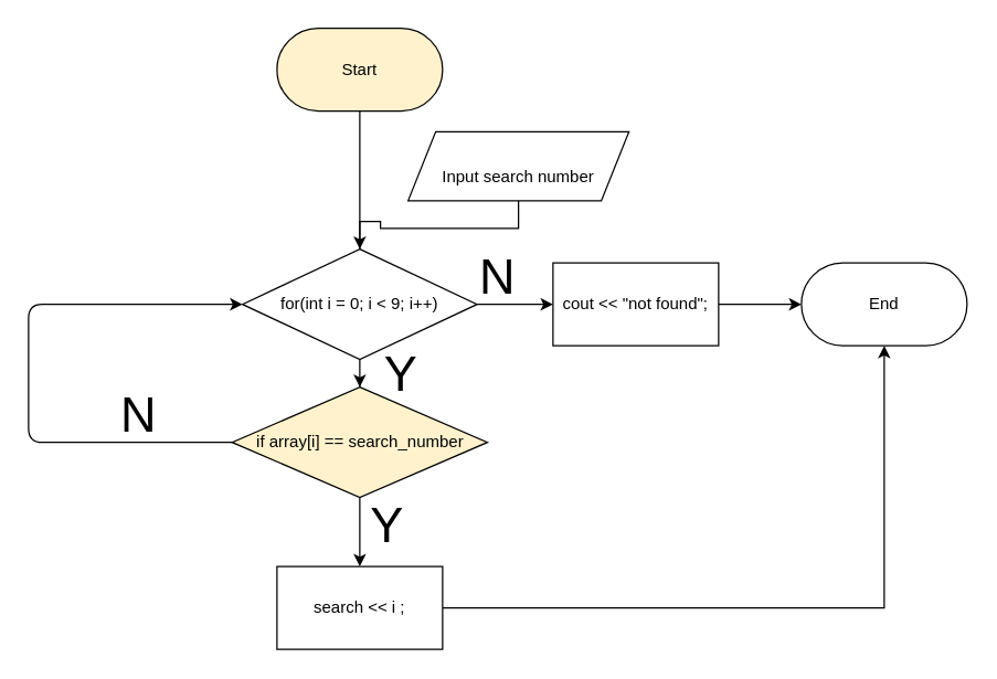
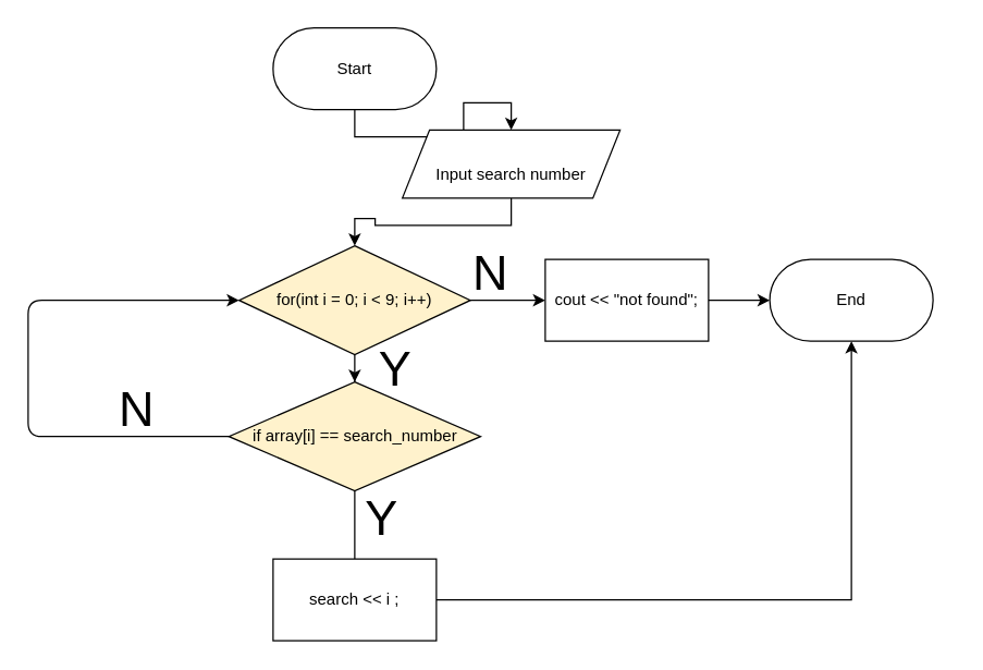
  <mxCell id="0" />
  <mxCell id="1" parent="0" />
- <mxCell id="2" value="" style="edgeStyle=orthogonalEdgeStyle;rounded=0;orthogonalLoop=1;jettySize=auto;html=1;" edge="1" parent="1" source="3" target="8"><mxGeometry relative="1" as="geometry" /></mxCell>
- <mxCell id="3" value="Start" style="rounded=1;whiteSpace=wrap;html=1;arcSize=50;fillColor=#fff2cc;" vertex="1" parent="1"><mxGeometry x="200" y="20" width="120" height="60" as="geometry" /></mxCell>
- <mxCell id="4" value="" style="edgeStyle=orthogonalEdgeStyle;rounded=0;orthogonalLoop=1;jettySize=auto;html=1;endArrow=none;" edge="1" parent="1" source="5" target="8"><mxGeometry relative="1" as="geometry" /></mxCell>
+ <mxCell id="2" value="" style="edgeStyle=orthogonalEdgeStyle;rounded=0;orthogonalLoop=1;jettySize=auto;html=1;" edge="1" parent="1" source="3" target="5"><mxGeometry relative="1" as="geometry" /></mxCell>
+ <mxCell id="3" value="Start" style="rounded=1;whiteSpace=wrap;html=1;arcSize=50;" vertex="1" parent="1"><mxGeometry x="200" y="20" width="120" height="60" as="geometry" /></mxCell>
+ <mxCell id="4" value="" style="edgeStyle=orthogonalEdgeStyle;rounded=0;orthogonalLoop=1;jettySize=auto;html=1;" edge="1" parent="1" source="5" target="8"><mxGeometry relative="1" as="geometry" /></mxCell>
  <mxCell id="5" value="&lt;br&gt;Input search number" style="shape=parallelogram;perimeter=parallelogramPerimeter;whiteSpace=wrap;html=1;fixedSize=1;" vertex="1" parent="1"><mxGeometry x="295" y="95" width="160" height="50" as="geometry" /></mxCell>
  <mxCell id="6" value="" style="edgeStyle=orthogonalEdgeStyle;rounded=0;orthogonalLoop=1;jettySize=auto;html=1;" edge="1" parent="1" source="8" target="10"><mxGeometry relative="1" as="geometry" /></mxCell>
  <mxCell id="7" value="" style="edgeStyle=none;rounded=0;orthogonalLoop=1;jettySize=auto;html=1;" edge="1" parent="1" source="8" target="15"><mxGeometry relative="1" as="geometry" /></mxCell>
- <mxCell id="8" value="for(int i = 0; i &amp;lt; 9; i++)" style="rhombus;whiteSpace=wrap;html=1;" vertex="1" parent="1"><mxGeometry x="175" y="180" width="170" height="80" as="geometry" /></mxCell>
- <mxCell id="9" value="" style="edgeStyle=orthogonalEdgeStyle;rounded=0;orthogonalLoop=1;jettySize=auto;html=1;" edge="1" parent="1" source="10" target="12"><mxGeometry relative="1" as="geometry" /></mxCell>
+ <mxCell id="8" value="for(int i = 0; i &amp;lt; 9; i++)" style="rhombus;whiteSpace=wrap;html=1;fillColor=#fff2cc;" vertex="1" parent="1"><mxGeometry x="175" y="180" width="170" height="80" as="geometry" /></mxCell>
+ <mxCell id="9" value="" style="edgeStyle=orthogonalEdgeStyle;rounded=0;orthogonalLoop=1;jettySize=auto;html=1;endArrow=none;" edge="1" parent="1" source="10" target="12"><mxGeometry relative="1" as="geometry" /></mxCell>
  <mxCell id="10" value="if array[i] == search_number" style="rhombus;whiteSpace=wrap;html=1;fillColor=#fff2cc;" vertex="1" parent="1"><mxGeometry x="167.5" y="280" width="185" height="80" as="geometry" /></mxCell>
  <mxCell id="11" value="" style="edgeStyle=orthogonalEdgeStyle;rounded=0;orthogonalLoop=1;jettySize=auto;html=1;entryX=0.5;entryY=1;entryDx=0;entryDy=0;exitX=1;exitY=0.5;exitDx=0;exitDy=0;" edge="1" parent="1" source="12" target="16"><mxGeometry relative="1" as="geometry"><mxPoint x="480" y="610" as="sourcePoint" /><mxPoint x="260" y="510" as="targetPoint" /></mxGeometry></mxCell>
  <mxCell id="12" value="search &amp;lt;&amp;lt; i ;" style="rounded=0;whiteSpace=wrap;html=1;" vertex="1" parent="1"><mxGeometry x="200" y="410" width="120" height="60" as="geometry" /></mxCell>
  <mxCell id="13" value="" style="endArrow=classic;html=1;entryX=0;entryY=0.5;entryDx=0;entryDy=0;exitX=0;exitY=0.5;exitDx=0;exitDy=0;" edge="1" parent="1" source="10" target="8"><mxGeometry width="50" height="50" relative="1" as="geometry"><mxPoint x="-50" y="200" as="sourcePoint" /><mxPoint x="0" y="150" as="targetPoint" /><Array as="points"><mxPoint x="20" y="320" /><mxPoint x="20" y="220" /></Array></mxGeometry></mxCell>
  <mxCell id="14" value="" style="edgeStyle=none;rounded=0;orthogonalLoop=1;jettySize=auto;html=1;" edge="1" parent="1" source="15" target="16"><mxGeometry relative="1" as="geometry" /></mxCell>
  <mxCell id="15" value="cout &amp;lt;&amp;lt; &quot;not found&quot;;" style="rounded=0;whiteSpace=wrap;html=1;" vertex="1" parent="1"><mxGeometry x="400" y="190" width="120" height="60" as="geometry" /></mxCell>
- <mxCell id="16" value="End" style="rounded=1;whiteSpace=wrap;html=1;arcSize=50;" vertex="1" parent="1"><mxGeometry x="580" y="190" width="120" height="60" as="geometry" /></mxCell>
+ <mxCell id="16" value="End" style="rounded=1;whiteSpace=wrap;html=1;arcSize=50;" vertex="1" parent="1"><mxGeometry x="565" y="190" width="120" height="60" as="geometry" /></mxCell>
  <mxCell id="17" value="&lt;font style=&quot;font-size: 36px&quot;&gt;N&lt;/font&gt;" style="text;html=1;strokeColor=none;fillColor=none;align=center;verticalAlign=middle;whiteSpace=wrap;rounded=0;" vertex="1" parent="1"><mxGeometry x="80" y="290" width="40" height="20" as="geometry" /></mxCell>
  <mxCell id="18" value="&lt;font style=&quot;font-size: 36px&quot;&gt;Y&lt;/font&gt;" style="text;html=1;strokeColor=none;fillColor=none;align=center;verticalAlign=middle;whiteSpace=wrap;rounded=0;" vertex="1" parent="1"><mxGeometry x="260" y="370" width="40" height="20" as="geometry" /></mxCell>
  <mxCell id="19" value="&lt;font style=&quot;font-size: 36px&quot;&gt;Y&lt;/font&gt;" style="text;html=1;strokeColor=none;fillColor=none;align=center;verticalAlign=middle;whiteSpace=wrap;rounded=0;" vertex="1" parent="1"><mxGeometry x="270" y="260" width="40" height="20" as="geometry" /></mxCell>
  <mxCell id="20" value="&lt;font style=&quot;font-size: 36px&quot;&gt;N&lt;/font&gt;" style="text;html=1;strokeColor=none;fillColor=none;align=center;verticalAlign=middle;whiteSpace=wrap;rounded=0;" vertex="1" parent="1"><mxGeometry x="340" y="190" width="40" height="20" as="geometry" /></mxCell>
